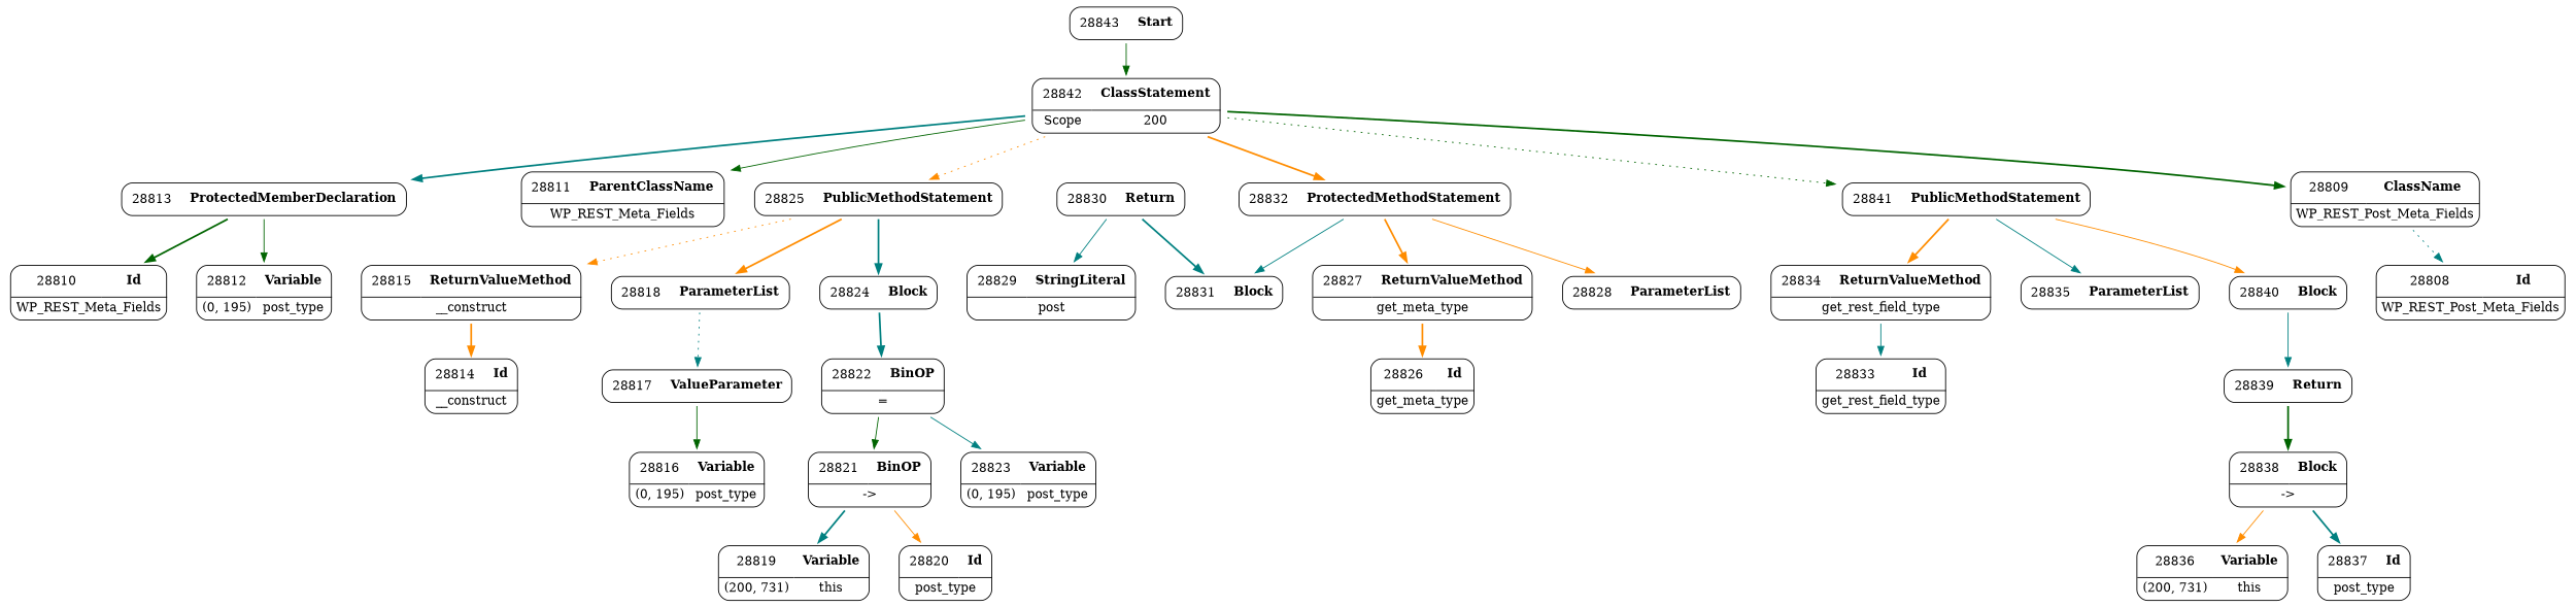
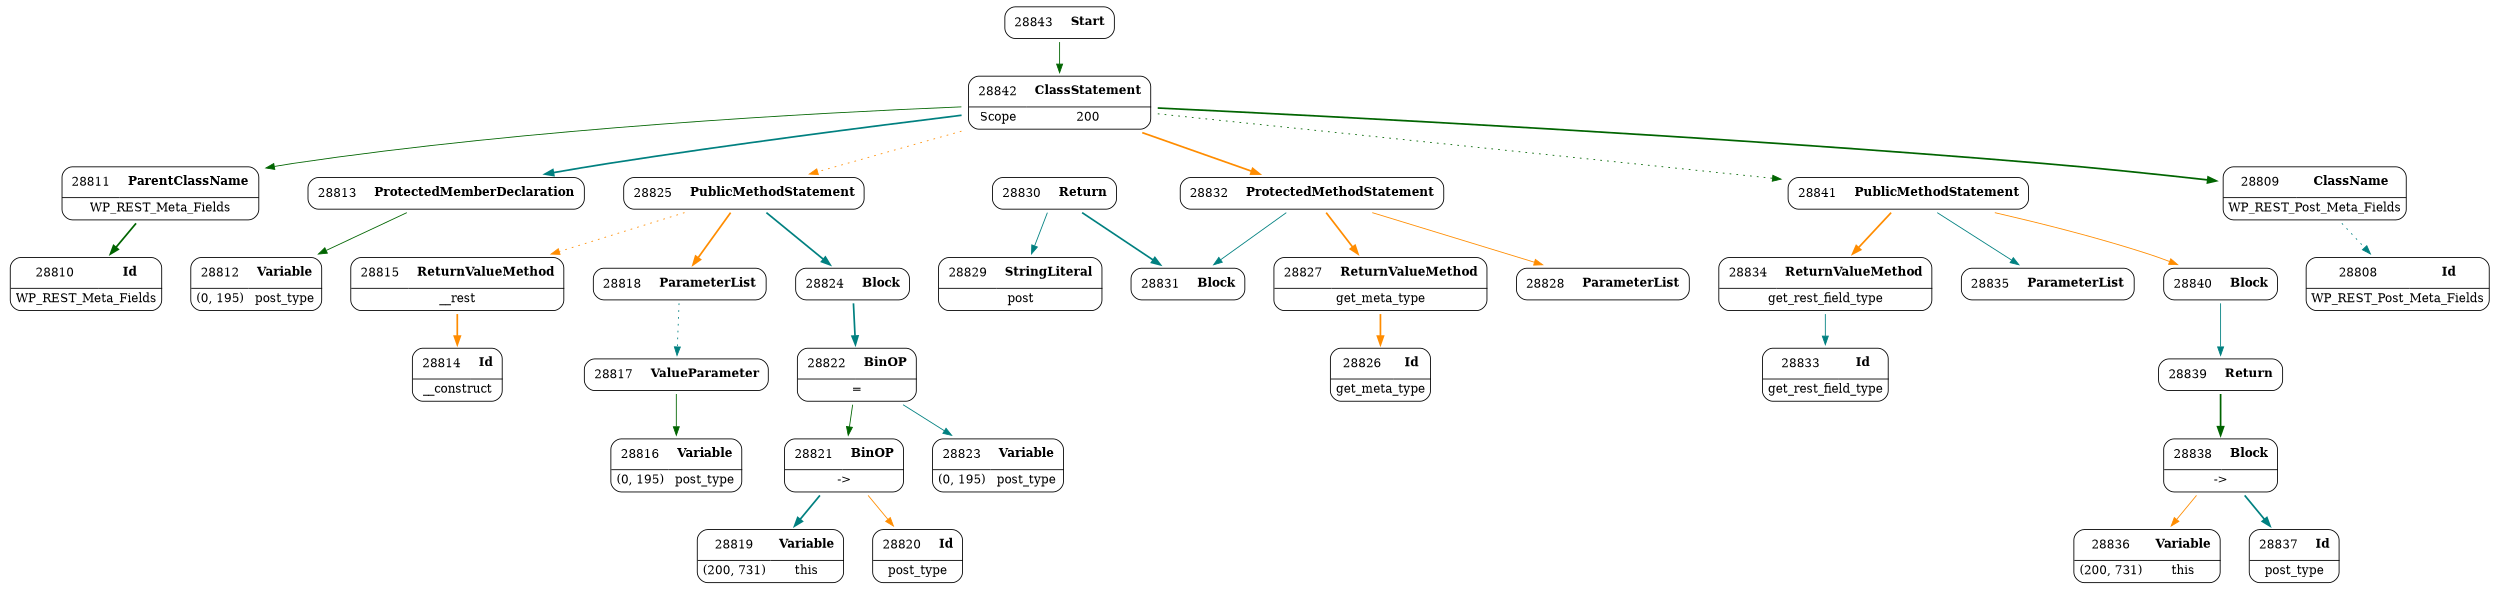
  digraph {
    node [shape=none]
    edge [color=teal style=bold weight=2]
    n1 [label=<<TABLE border='1' cellspacing='0' cellpadding='10' style='rounded' ><TR><TD border='0'>28808</TD><TD border='0'><B>Id</B></TD></TR><HR/><TR><TD border='0' cellpadding='5' colspan='2'>WP_REST_Post_Meta_Fields</TD></TR></TABLE>>]
    n2 [label=<<TABLE border='1' cellspacing='0' cellpadding='10' style='rounded' ><TR><TD border='0'>28809</TD><TD border='0'><B>ClassName</B></TD></TR><HR/><TR><TD border='0' cellpadding='5' colspan='2'>WP_REST_Post_Meta_Fields</TD></TR></TABLE>>]
    n3 [label=<<TABLE border='1' cellspacing='0' cellpadding='10' style='rounded' ><TR><TD border='0'>28810</TD><TD border='0'><B>Id</B></TD></TR><HR/><TR><TD border='0' cellpadding='5' colspan='2'>WP_REST_Meta_Fields</TD></TR></TABLE>>]
    n4 [label=<<TABLE border='1' cellspacing='0' cellpadding='10' style='rounded' ><TR><TD border='0'>28811</TD><TD border='0'><B>ParentClassName</B></TD></TR><HR/><TR><TD border='0' cellpadding='5' colspan='2'>WP_REST_Meta_Fields</TD></TR></TABLE>>]
    n5 [label=<<TABLE border='1' cellspacing='0' cellpadding='10' style='rounded' ><TR><TD border='0'>28812</TD><TD border='0'><B>Variable</B></TD></TR><HR/><TR><TD border='0' cellpadding='5'>(0, 195)</TD><TD border='0' cellpadding='5'>post_type</TD></TR></TABLE>>]
    n6 [label=<<TABLE border='1' cellspacing='0' cellpadding='10' style='rounded' ><TR><TD border='0'>28813</TD><TD border='0'><B>ProtectedMemberDeclaration</B></TD></TR></TABLE>>]
    n7 [label=<<TABLE border='1' cellspacing='0' cellpadding='10' style='rounded' ><TR><TD border='0'>28814</TD><TD border='0'><B>Id</B></TD></TR><HR/><TR><TD border='0' cellpadding='5' colspan='2'>__construct</TD></TR></TABLE>>]
-   n8 [label=<<TABLE border='1' cellspacing='0' cellpadding='10' style='rounded' ><TR><TD border='0'>28815</TD><TD border='0'><B>ReturnValueMethod</B></TD></TR><HR/><TR><TD border='0' cellpadding='5' colspan='2'>__construct</TD></TR></TABLE>>]
+   n8 [label=<<TABLE border='1' cellspacing='0' cellpadding='10' style='rounded' ><TR><TD border='0'>28815</TD><TD border='0'><B>ReturnValueMethod</B></TD></TR><HR/><TR><TD border='0' cellpadding='5' colspan='2'>__rest</TD></TR></TABLE>>]
    n9 [label=<<TABLE border='1' cellspacing='0' cellpadding='10' style='rounded' ><TR><TD border='0'>28816</TD><TD border='0'><B>Variable</B></TD></TR><HR/><TR><TD border='0' cellpadding='5'>(0, 195)</TD><TD border='0' cellpadding='5'>post_type</TD></TR></TABLE>>]
    n10 [label=<<TABLE border='1' cellspacing='0' cellpadding='10' style='rounded' ><TR><TD border='0'>28817</TD><TD border='0'><B>ValueParameter</B></TD></TR></TABLE>>]
    n11 [label=<<TABLE border='1' cellspacing='0' cellpadding='10' style='rounded' ><TR><TD border='0'>28818</TD><TD border='0'><B>ParameterList</B></TD></TR></TABLE>>]
    n12 [label=<<TABLE border='1' cellspacing='0' cellpadding='10' style='rounded' ><TR><TD border='0'>28819</TD><TD border='0'><B>Variable</B></TD></TR><HR/><TR><TD border='0' cellpadding='5'>(200, 731)</TD><TD border='0' cellpadding='5'>this</TD></TR></TABLE>>]
    n13 [label=<<TABLE border='1' cellspacing='0' cellpadding='10' style='rounded' ><TR><TD border='0'>28820</TD><TD border='0'><B>Id</B></TD></TR><HR/><TR><TD border='0' cellpadding='5' colspan='2'>post_type</TD></TR></TABLE>>]
    n14 [label=<<TABLE border='1' cellspacing='0' cellpadding='10' style='rounded' ><TR><TD border='0'>28821</TD><TD border='0'><B>BinOP</B></TD></TR><HR/><TR><TD border='0' cellpadding='5' colspan='2'>-&gt;</TD></TR></TABLE>>]
    n15 [label=<<TABLE border='1' cellspacing='0' cellpadding='10' style='rounded' ><TR><TD border='0'>28822</TD><TD border='0'><B>BinOP</B></TD></TR><HR/><TR><TD border='0' cellpadding='5' colspan='2'>=</TD></TR></TABLE>>]
    n16 [label=<<TABLE border='1' cellspacing='0' cellpadding='10' style='rounded' ><TR><TD border='0'>28823</TD><TD border='0'><B>Variable</B></TD></TR><HR/><TR><TD border='0' cellpadding='5'>(0, 195)</TD><TD border='0' cellpadding='5'>post_type</TD></TR></TABLE>>]
    n17 [label=<<TABLE border='1' cellspacing='0' cellpadding='10' style='rounded' ><TR><TD border='0'>28824</TD><TD border='0'><B>Block</B></TD></TR></TABLE>>]
    n18 [label=<<TABLE border='1' cellspacing='0' cellpadding='10' style='rounded' ><TR><TD border='0'>28825</TD><TD border='0'><B>PublicMethodStatement</B></TD></TR></TABLE>>]
    n19 [label=<<TABLE border='1' cellspacing='0' cellpadding='10' style='rounded' ><TR><TD border='0'>28826</TD><TD border='0'><B>Id</B></TD></TR><HR/><TR><TD border='0' cellpadding='5' colspan='2'>get_meta_type</TD></TR></TABLE>>]
    n20 [label=<<TABLE border='1' cellspacing='0' cellpadding='10' style='rounded' ><TR><TD border='0'>28827</TD><TD border='0'><B>ReturnValueMethod</B></TD></TR><HR/><TR><TD border='0' cellpadding='5' colspan='2'>get_meta_type</TD></TR></TABLE>>]
    n21 [label=<<TABLE border='1' cellspacing='0' cellpadding='10' style='rounded' ><TR><TD border='0'>28828</TD><TD border='0'><B>ParameterList</B></TD></TR></TABLE>>]
    n22 [label=<<TABLE border='1' cellspacing='0' cellpadding='10' style='rounded' ><TR><TD border='0'>28829</TD><TD border='0'><B>StringLiteral</B></TD></TR><HR/><TR><TD border='0' cellpadding='5' colspan='2'>post</TD></TR></TABLE>>]
    n23 [label=<<TABLE border='1' cellspacing='0' cellpadding='10' style='rounded' ><TR><TD border='0'>28830</TD><TD border='0'><B>Return</B></TD></TR></TABLE>>]
    n24 [label=<<TABLE border='1' cellspacing='0' cellpadding='10' style='rounded' ><TR><TD border='0'>28831</TD><TD border='0'><B>Block</B></TD></TR></TABLE>>]
    n25 [label=<<TABLE border='1' cellspacing='0' cellpadding='10' style='rounded' ><TR><TD border='0'>28832</TD><TD border='0'><B>ProtectedMethodStatement</B></TD></TR></TABLE>>]
    n26 [label=<<TABLE border='1' cellspacing='0' cellpadding='10' style='rounded' ><TR><TD border='0'>28833</TD><TD border='0'><B>Id</B></TD></TR><HR/><TR><TD border='0' cellpadding='5' colspan='2'>get_rest_field_type</TD></TR></TABLE>>]
    n27 [label=<<TABLE border='1' cellspacing='0' cellpadding='10' style='rounded' ><TR><TD border='0'>28834</TD><TD border='0'><B>ReturnValueMethod</B></TD></TR><HR/><TR><TD border='0' cellpadding='5' colspan='2'>get_rest_field_type</TD></TR></TABLE>>]
    n28 [label=<<TABLE border='1' cellspacing='0' cellpadding='10' style='rounded' ><TR><TD border='0'>28835</TD><TD border='0'><B>ParameterList</B></TD></TR></TABLE>>]
    n29 [label=<<TABLE border='1' cellspacing='0' cellpadding='10' style='rounded' ><TR><TD border='0'>28836</TD><TD border='0'><B>Variable</B></TD></TR><HR/><TR><TD border='0' cellpadding='5'>(200, 731)</TD><TD border='0' cellpadding='5'>this</TD></TR></TABLE>>]
    n30 [label=<<TABLE border='1' cellspacing='0' cellpadding='10' style='rounded' ><TR><TD border='0'>28837</TD><TD border='0'><B>Id</B></TD></TR><HR/><TR><TD border='0' cellpadding='5' colspan='2'>post_type</TD></TR></TABLE>>]
    n31 [label=<<TABLE border='1' cellspacing='0' cellpadding='10' style='rounded' ><TR><TD border='0'>28838</TD><TD border='0'><B>Block</B></TD></TR><HR/><TR><TD border='0' cellpadding='5' colspan='2'>-&gt;</TD></TR></TABLE>>]
    n32 [label=<<TABLE border='1' cellspacing='0' cellpadding='10' style='rounded' ><TR><TD border='0'>28839</TD><TD border='0'><B>Return</B></TD></TR></TABLE>>]
    n33 [label=<<TABLE border='1' cellspacing='0' cellpadding='10' style='rounded' ><TR><TD border='0'>28840</TD><TD border='0'><B>Block</B></TD></TR></TABLE>>]
    n34 [label=<<TABLE border='1' cellspacing='0' cellpadding='10' style='rounded' ><TR><TD border='0'>28841</TD><TD border='0'><B>PublicMethodStatement</B></TD></TR></TABLE>>]
    n35 [label=<<TABLE border='1' cellspacing='0' cellpadding='10' style='rounded' ><TR><TD border='0'>28842</TD><TD border='0'><B>ClassStatement</B></TD></TR><HR/><TR><TD border='0' cellpadding='5'>Scope</TD><TD border='0' cellpadding='5'>200</TD></TR></TABLE>>]
    n36 [label=<<TABLE border='1' cellspacing='0' cellpadding='10' style='rounded' ><TR><TD border='0'>28843</TD><TD border='0'><B>Start</B></TD></TR></TABLE>>]
    n2 -> n1 [style=dotted]
-   n6 -> n3 [color=darkgreen]
+   n4 -> n3 [color=darkgreen]
    n6 -> n5 [color=darkgreen style=solid]
    n8 -> n7 [color=darkorange]
    n10 -> n9 [color=darkgreen style=solid]
    n11 -> n10 [style=dotted]
    n14 -> n12
    n14 -> n13 [color=darkorange style=solid]
    n15 -> n14 [color=darkgreen style=solid]
    n15 -> n16 [style=solid]
    n17 -> n15
    n18 -> n8 [color=darkorange style=dotted]
    n18 -> n11 [color=darkorange]
    n18 -> n17
    n20 -> n19 [color=darkorange]
    n23 -> n22 [style=solid]
    n23 -> n24
    n25 -> n20 [color=darkorange]
    n25 -> n21 [color=darkorange style=solid]
    n25 -> n24 [style=solid]
    n27 -> n26 [style=solid]
    n31 -> n29 [color=darkorange style=solid]
    n31 -> n30
    n32 -> n31 [color=darkgreen]
    n33 -> n32 [style=solid]
    n34 -> n27 [color=darkorange]
    n34 -> n28 [style=solid]
    n34 -> n33 [color=darkorange style=solid]
    n35 -> n2 [color=darkgreen]
    n35 -> n4 [color=darkgreen style=solid]
    n35 -> n6
    n35 -> n18 [color=darkorange style=dotted]
    n35 -> n25 [color=darkorange]
    n35 -> n34 [color=darkgreen style=dotted]
    n36 -> n35 [color=darkgreen style=solid]
  }
